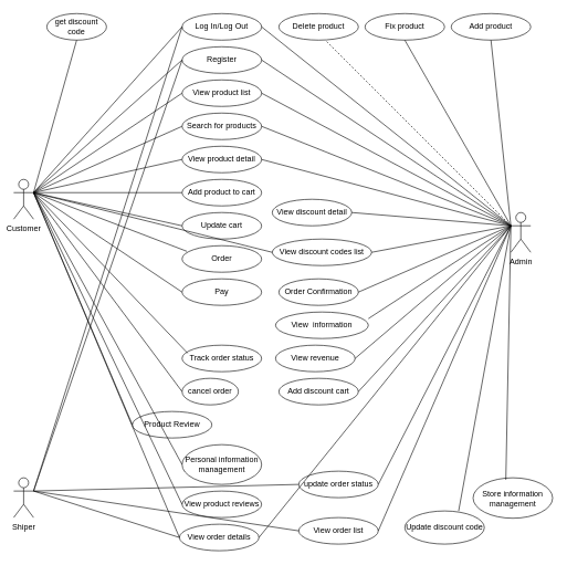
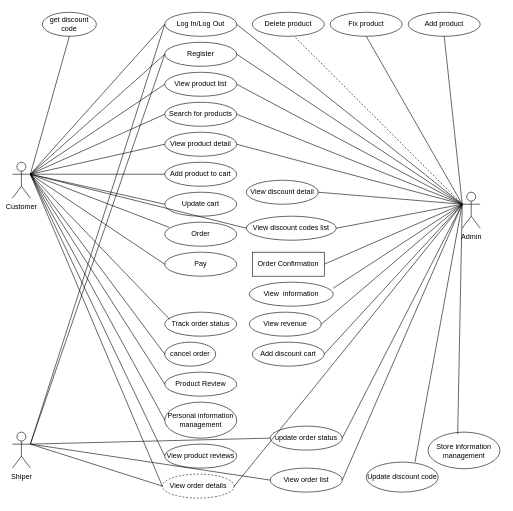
  <mxCell id="0" />
  <mxCell id="1" parent="0" />
  <mxCell id="2" value="Customer" style="shape=umlActor;verticalLabelPosition=bottom;verticalAlign=top;html=1;outlineConnect=0;" vertex="1" parent="1"><mxGeometry x="20" y="270" width="30" height="60" as="geometry" /></mxCell>
  <mxCell id="3" value="Shiper" style="shape=umlActor;verticalLabelPosition=bottom;verticalAlign=top;html=1;outlineConnect=0;" vertex="1" parent="1"><mxGeometry x="20" y="720" width="30" height="60" as="geometry" /></mxCell>
  <mxCell id="4" value="Log In/Log Out" style="ellipse;whiteSpace=wrap;html=1;" vertex="1" parent="1"><mxGeometry x="274" y="20" width="120" height="40" as="geometry" /></mxCell>
  <mxCell id="5" value="" style="endArrow=none;html=1;rounded=0;entryX=0;entryY=0.5;entryDx=0;entryDy=0;exitX=1;exitY=0.333;exitDx=0;exitDy=0;exitPerimeter=0;" edge="1" parent="1" source="2" target="4"><mxGeometry width="50" height="50" relative="1" as="geometry"><mxPoint x="56.76" y="376.58" as="sourcePoint" /><mxPoint x="274" y="33.42" as="targetPoint" /></mxGeometry></mxCell>
  <mxCell id="6" value="Register" style="ellipse;whiteSpace=wrap;html=1;" vertex="1" parent="1"><mxGeometry x="274" y="70" width="120" height="40" as="geometry" /></mxCell>
  <mxCell id="7" value="" style="endArrow=none;html=1;rounded=0;entryX=0;entryY=0.5;entryDx=0;entryDy=0;exitX=1;exitY=0.333;exitDx=0;exitDy=0;exitPerimeter=0;" edge="1" parent="1" source="2" target="6"><mxGeometry width="50" height="50" relative="1" as="geometry"><mxPoint x="56.76" y="376.58" as="sourcePoint" /><mxPoint x="270.76" y="76.58" as="targetPoint" /></mxGeometry></mxCell>
  <mxCell id="8" value="View product list" style="ellipse;whiteSpace=wrap;html=1;" vertex="1" parent="1"><mxGeometry x="274" y="120" width="120" height="40" as="geometry" /></mxCell>
  <mxCell id="9" value="" style="endArrow=none;html=1;rounded=0;entryX=0;entryY=0.5;entryDx=0;entryDy=0;exitX=1;exitY=0.333;exitDx=0;exitDy=0;exitPerimeter=0;" edge="1" parent="1" source="2" target="8"><mxGeometry width="50" height="50" relative="1" as="geometry"><mxPoint x="56.76" y="376.58" as="sourcePoint" /><mxPoint x="270.76" y="126.58" as="targetPoint" /></mxGeometry></mxCell>
  <mxCell id="10" value="Search for products" style="ellipse;whiteSpace=wrap;html=1;" vertex="1" parent="1"><mxGeometry x="274" y="170" width="120" height="40" as="geometry" /></mxCell>
  <mxCell id="11" style="edgeStyle=orthogonalEdgeStyle;rounded=0;orthogonalLoop=1;jettySize=auto;html=1;exitX=1;exitY=0.5;exitDx=0;exitDy=0;" edge="1" parent="1" source="12"><mxGeometry relative="1" as="geometry"><mxPoint x="394.143" y="239.714" as="targetPoint" /></mxGeometry></mxCell>
  <mxCell id="12" value="View product detail" style="ellipse;whiteSpace=wrap;html=1;" vertex="1" parent="1"><mxGeometry x="274" y="220" width="120" height="40" as="geometry" /></mxCell>
  <mxCell id="13" value="Add product to cart" style="ellipse;whiteSpace=wrap;html=1;" vertex="1" parent="1"><mxGeometry x="274" y="270" width="120" height="40" as="geometry" /></mxCell>
  <mxCell id="14" value="Update cart" style="ellipse;whiteSpace=wrap;html=1;" vertex="1" parent="1"><mxGeometry x="274" width="120" height="40" as="geometry" y="320" /></mxCell>
  <mxCell id="15" value="Order" style="ellipse;whiteSpace=wrap;html=1;" vertex="1" parent="1"><mxGeometry x="274" y="370" width="120" height="40" as="geometry" /></mxCell>
  <mxCell id="16" value="Pay" style="ellipse;whiteSpace=wrap;html=1;" vertex="1" parent="1"><mxGeometry x="274" y="420" width="120" height="40" as="geometry" /></mxCell>
  <mxCell id="17" value="Track order status" style="ellipse;whiteSpace=wrap;html=1;" vertex="1" parent="1"><mxGeometry x="274" y="520" width="120" height="40" as="geometry" /></mxCell>
  <mxCell id="18" value="cancel order" style="ellipse;whiteSpace=wrap;html=1;" vertex="1" parent="1"><mxGeometry x="274" y="570" width="85" height="40" as="geometry" /></mxCell>
- <mxCell id="19" value="Product Review" style="ellipse;whiteSpace=wrap;html=1;" vertex="1" parent="1"><mxGeometry x="199" y="620" width="120" height="40" as="geometry" /></mxCell>
+ <mxCell id="19" value="Product Review" style="ellipse;whiteSpace=wrap;html=1;" vertex="1" parent="1"><mxGeometry x="274" y="620" width="120" height="40" as="geometry" /></mxCell>
  <mxCell id="20" value="Personal information management" style="ellipse;whiteSpace=wrap;html=1;" vertex="1" parent="1"><mxGeometry x="274" y="670" width="120" height="60" as="geometry" /></mxCell>
  <mxCell id="21" value="" style="endArrow=none;html=1;rounded=0;entryX=0;entryY=0.5;entryDx=0;entryDy=0;exitX=1;exitY=0.333;exitDx=0;exitDy=0;exitPerimeter=0;" edge="1" parent="1" source="2" target="10"><mxGeometry width="50" height="50" relative="1" as="geometry"><mxPoint x="56.76" y="376.58" as="sourcePoint" /><mxPoint x="270.76" y="176.58" as="targetPoint" /></mxGeometry></mxCell>
  <mxCell id="22" value="" style="endArrow=none;html=1;rounded=0;entryX=0;entryY=0.5;entryDx=0;entryDy=0;exitX=1;exitY=0.333;exitDx=0;exitDy=0;exitPerimeter=0;" edge="1" parent="1" source="2" target="12"><mxGeometry width="50" height="50" relative="1" as="geometry"><mxPoint x="56.76" y="376.58" as="sourcePoint" /><mxPoint x="270.76" y="226.58" as="targetPoint" /></mxGeometry></mxCell>
  <mxCell id="23" value="" style="endArrow=none;html=1;rounded=0;exitX=1;exitY=0.333;exitDx=0;exitDy=0;exitPerimeter=0;entryX=0;entryY=0.5;entryDx=0;entryDy=0;" edge="1" parent="1" source="2" target="13"><mxGeometry width="50" height="50" relative="1" as="geometry"><mxPoint x="56.76" y="376.58" as="sourcePoint" /><mxPoint x="270.76" y="276.58" as="targetPoint" /></mxGeometry></mxCell>
  <mxCell id="24" value="" style="endArrow=none;html=1;rounded=0;entryX=0;entryY=0.5;entryDx=0;entryDy=0;exitX=1;exitY=0.333;exitDx=0;exitDy=0;exitPerimeter=0;" edge="1" parent="1" source="2" target="14"><mxGeometry width="50" height="50" relative="1" as="geometry"><mxPoint x="56.76" y="376.58" as="sourcePoint" /><mxPoint x="270.76" y="326.58" as="targetPoint" /></mxGeometry></mxCell>
  <mxCell id="25" value="" style="endArrow=none;html=1;rounded=0;entryX=0.061;entryY=0.213;entryDx=0;entryDy=0;exitX=1;exitY=0.333;exitDx=0;exitDy=0;exitPerimeter=0;entryPerimeter=0;" edge="1" parent="1" source="2" target="15"><mxGeometry width="50" height="50" relative="1" as="geometry"><mxPoint x="56.76" y="376.58" as="sourcePoint" /><mxPoint x="270.76" y="376.58" as="targetPoint" /></mxGeometry></mxCell>
  <mxCell id="26" value="" style="endArrow=none;html=1;rounded=0;entryX=0;entryY=0.5;entryDx=0;entryDy=0;exitX=1;exitY=0.333;exitDx=0;exitDy=0;exitPerimeter=0;" edge="1" parent="1" source="2" target="16"><mxGeometry width="50" height="50" relative="1" as="geometry"><mxPoint x="56.76" y="376.58" as="sourcePoint" /><mxPoint x="270.76" y="426.58" as="targetPoint" /></mxGeometry></mxCell>
  <mxCell id="27" value="" style="endArrow=none;html=1;rounded=0;exitX=0.07;exitY=0.303;exitDx=0;exitDy=0;entryX=1;entryY=0.333;entryDx=0;entryDy=0;entryPerimeter=0;exitPerimeter=0;" edge="1" parent="1" source="17" target="2"><mxGeometry width="50" height="50" relative="1" as="geometry"><mxPoint x="270.76" y="526.58" as="sourcePoint" /><mxPoint x="56.76" y="376.58" as="targetPoint" /></mxGeometry></mxCell>
  <mxCell id="28" value="" style="endArrow=none;html=1;rounded=0;entryX=0;entryY=0.5;entryDx=0;entryDy=0;exitX=1;exitY=0.333;exitDx=0;exitDy=0;exitPerimeter=0;" edge="1" parent="1" source="2" target="18"><mxGeometry width="50" height="50" relative="1" as="geometry"><mxPoint x="60" y="160" as="sourcePoint" /><mxPoint x="270.76" y="576.58" as="targetPoint" /></mxGeometry></mxCell>
  <mxCell id="29" value="" style="endArrow=none;html=1;rounded=0;entryX=0;entryY=0.5;entryDx=0;entryDy=0;exitX=1;exitY=0.333;exitDx=0;exitDy=0;exitPerimeter=0;" edge="1" parent="1" source="2" target="19"><mxGeometry width="50" height="50" relative="1" as="geometry"><mxPoint x="50" y="150" as="sourcePoint" /><mxPoint x="270.76" y="626.58" as="targetPoint" /></mxGeometry></mxCell>
  <mxCell id="30" value="" style="endArrow=none;html=1;rounded=0;entryX=0;entryY=0.5;entryDx=0;entryDy=0;exitX=1;exitY=0.333;exitDx=0;exitDy=0;exitPerimeter=0;" edge="1" parent="1" source="2" target="20"><mxGeometry width="50" height="50" relative="1" as="geometry"><mxPoint x="30" y="140" as="sourcePoint" /><mxPoint x="280" y="700" as="targetPoint" /></mxGeometry></mxCell>
  <mxCell id="31" value="View product reviews" style="ellipse;whiteSpace=wrap;html=1;" vertex="1" parent="1"><mxGeometry x="274" y="740" width="120" height="40" as="geometry" /></mxCell>
  <mxCell id="32" value="" style="endArrow=none;html=1;rounded=0;entryX=0;entryY=0.5;entryDx=0;entryDy=0;exitX=1;exitY=0.333;exitDx=0;exitDy=0;exitPerimeter=0;" edge="1" parent="1" source="2" target="31"><mxGeometry width="50" height="50" relative="1" as="geometry"><mxPoint x="30" y="140" as="sourcePoint" /><mxPoint x="270.76" y="746.58" as="targetPoint" /></mxGeometry></mxCell>
  <mxCell id="33" value="" style="endArrow=none;html=1;rounded=0;exitX=1;exitY=0.333;exitDx=0;exitDy=0;exitPerimeter=0;entryX=0;entryY=0.5;entryDx=0;entryDy=0;" edge="1" parent="1" source="3" target="4"><mxGeometry width="50" height="50" relative="1" as="geometry"><mxPoint x="490" y="430" as="sourcePoint" /><mxPoint x="450" y="280" as="targetPoint" /></mxGeometry></mxCell>
  <mxCell id="34" value="" style="endArrow=none;html=1;rounded=0;entryX=0;entryY=0.5;entryDx=0;entryDy=0;exitX=1;exitY=0.333;exitDx=0;exitDy=0;exitPerimeter=0;" edge="1" parent="1" source="3" target="6"><mxGeometry width="50" height="50" relative="1" as="geometry"><mxPoint x="490" y="430" as="sourcePoint" /><mxPoint x="540" y="380" as="targetPoint" /></mxGeometry></mxCell>
- <mxCell id="35" value="View order details" style="ellipse;whiteSpace=wrap;html=1;" vertex="1" parent="1"><mxGeometry x="270" y="790" width="120" height="40" as="geometry" /></mxCell>
+ <mxCell id="35" value="View order details" style="ellipse;whiteSpace=wrap;html=1;dashed=1;" vertex="1" parent="1"><mxGeometry x="270" y="790" width="120" height="40" as="geometry" /></mxCell>
  <mxCell id="36" value="" style="endArrow=none;html=1;rounded=0;exitX=1;exitY=0.333;exitDx=0;exitDy=0;exitPerimeter=0;entryX=0;entryY=0.5;entryDx=0;entryDy=0;" edge="1" parent="1" source="2" target="35"><mxGeometry width="50" height="50" relative="1" as="geometry"><mxPoint x="480" y="490" as="sourcePoint" /><mxPoint x="530" y="440" as="targetPoint" /></mxGeometry></mxCell>
  <mxCell id="37" value="" style="endArrow=none;html=1;rounded=0;exitX=1;exitY=0.333;exitDx=0;exitDy=0;exitPerimeter=0;entryX=0;entryY=0.5;entryDx=0;entryDy=0;" edge="1" parent="1" source="3" target="35"><mxGeometry width="50" height="50" relative="1" as="geometry"><mxPoint x="480" y="490" as="sourcePoint" /><mxPoint x="530" y="440" as="targetPoint" /></mxGeometry></mxCell>
  <mxCell id="38" value="View order list" style="ellipse;whiteSpace=wrap;html=1;" vertex="1" parent="1"><mxGeometry x="450" y="780" width="120" height="40" as="geometry" /></mxCell>
  <mxCell id="39" value="" style="endArrow=none;html=1;rounded=0;exitX=1;exitY=0.333;exitDx=0;exitDy=0;exitPerimeter=0;entryX=0;entryY=0.5;entryDx=0;entryDy=0;" edge="1" parent="1" source="3" target="38"><mxGeometry width="50" height="50" relative="1" as="geometry"><mxPoint x="480" y="520" as="sourcePoint" /><mxPoint x="530" y="470" as="targetPoint" /></mxGeometry></mxCell>
  <mxCell id="40" value="" style="endArrow=none;html=1;rounded=0;entryX=0;entryY=0.5;entryDx=0;entryDy=0;exitX=1;exitY=0.333;exitDx=0;exitDy=0;exitPerimeter=0;" edge="1" parent="1" source="3" target="64"><mxGeometry width="50" height="50" relative="1" as="geometry"><mxPoint x="50" y="740" as="sourcePoint" /><mxPoint x="540" y="420" as="targetPoint" /></mxGeometry></mxCell>
  <mxCell id="41" value="Admin" style="shape=umlActor;verticalLabelPosition=bottom;verticalAlign=top;html=1;outlineConnect=0;" vertex="1" parent="1"><mxGeometry x="770" width="30" height="60" as="geometry" y="320" /></mxCell>
  <mxCell id="42" value="Add product" style="ellipse;whiteSpace=wrap;html=1;" vertex="1" parent="1"><mxGeometry x="680" y="20" width="120" height="40" as="geometry" /></mxCell>
  <mxCell id="43" value="Fix product" style="ellipse;whiteSpace=wrap;html=1;" vertex="1" parent="1"><mxGeometry x="550" y="20" width="120" height="40" as="geometry" /></mxCell>
  <mxCell id="44" value="Delete product" style="ellipse;whiteSpace=wrap;html=1;" vertex="1" parent="1"><mxGeometry x="420" y="20" width="120" height="40" as="geometry" /></mxCell>
  <mxCell id="45" value="View discount detail" style="ellipse;whiteSpace=wrap;html=1;" vertex="1" parent="1"><mxGeometry x="410" y="300" width="120" height="40" as="geometry" /></mxCell>
  <mxCell id="46" value="View discount codes list" style="ellipse;whiteSpace=wrap;html=1;" vertex="1" parent="1"><mxGeometry x="410" y="360" width="150" height="40" as="geometry" /></mxCell>
- <mxCell id="47" value="Order Confirmation" style="ellipse;whiteSpace=wrap;html=1;" vertex="1" parent="1"><mxGeometry x="420" y="420" width="120" height="40" as="geometry" /></mxCell>
+ <mxCell id="47" value="Order Confirmation" style="whiteSpace=wrap;html=1;rounded=0;" vertex="1" parent="1"><mxGeometry x="420" y="420" width="120" height="40" as="geometry" /></mxCell>
  <mxCell id="48" value="View&amp;nbsp; information" style="ellipse;whiteSpace=wrap;html=1;" vertex="1" parent="1"><mxGeometry x="415" y="470" width="140" height="40" as="geometry" /></mxCell>
  <mxCell id="49" value="View revenue" style="ellipse;whiteSpace=wrap;html=1;" vertex="1" parent="1"><mxGeometry x="415" y="520" width="120" height="40" as="geometry" /></mxCell>
  <mxCell id="50" value="" style="endArrow=none;html=1;rounded=0;entryX=0;entryY=0.333;entryDx=0;entryDy=0;entryPerimeter=0;exitX=1;exitY=0.5;exitDx=0;exitDy=0;" edge="1" parent="1" source="12" target="41"><mxGeometry width="50" height="50" relative="1" as="geometry"><mxPoint x="600" y="420" as="sourcePoint" /><mxPoint x="880" y="320" as="targetPoint" /></mxGeometry></mxCell>
  <mxCell id="51" value="" style="endArrow=none;html=1;rounded=0;entryX=0;entryY=0.333;entryDx=0;entryDy=0;entryPerimeter=0;exitX=1;exitY=0.5;exitDx=0;exitDy=0;" edge="1" parent="1" source="4" target="41"><mxGeometry width="50" height="50" relative="1" as="geometry"><mxPoint x="490" y="440" as="sourcePoint" /><mxPoint x="770" y="340" as="targetPoint" /></mxGeometry></mxCell>
  <mxCell id="52" value="" style="endArrow=none;html=1;rounded=0;entryX=1;entryY=0.5;entryDx=0;entryDy=0;exitX=0;exitY=0.333;exitDx=0;exitDy=0;exitPerimeter=0;" edge="1" parent="1" source="41" target="6"><mxGeometry width="50" height="50" relative="1" as="geometry"><mxPoint x="770" y="340" as="sourcePoint" /><mxPoint x="540" y="330" as="targetPoint" /></mxGeometry></mxCell>
  <mxCell id="53" value="" style="endArrow=none;html=1;rounded=0;entryX=1;entryY=0.5;entryDx=0;entryDy=0;exitX=0;exitY=0.333;exitDx=0;exitDy=0;exitPerimeter=0;" edge="1" parent="1" source="41" target="8"><mxGeometry width="50" height="50" relative="1" as="geometry"><mxPoint x="490" y="380" as="sourcePoint" /><mxPoint x="540" y="330" as="targetPoint" /></mxGeometry></mxCell>
  <mxCell id="54" value="" style="endArrow=none;html=1;rounded=0;entryX=0.585;entryY=1.007;entryDx=0;entryDy=0;entryPerimeter=0;exitX=0;exitY=0.333;exitDx=0;exitDy=0;exitPerimeter=0;dashed=1;" edge="1" parent="1" source="41" target="44"><mxGeometry width="50" height="50" relative="1" as="geometry"><mxPoint x="490" y="380" as="sourcePoint" /><mxPoint x="540" y="330" as="targetPoint" /></mxGeometry></mxCell>
  <mxCell id="55" value="" style="endArrow=none;html=1;rounded=0;entryX=0.5;entryY=1;entryDx=0;entryDy=0;exitX=0;exitY=0.333;exitDx=0;exitDy=0;exitPerimeter=0;" edge="1" parent="1" source="41" target="43"><mxGeometry width="50" height="50" relative="1" as="geometry"><mxPoint x="490" y="380" as="sourcePoint" /><mxPoint x="540" y="330" as="targetPoint" /></mxGeometry></mxCell>
  <mxCell id="56" value="" style="endArrow=none;html=1;rounded=0;entryX=0.5;entryY=1;entryDx=0;entryDy=0;exitX=0;exitY=0.333;exitDx=0;exitDy=0;exitPerimeter=0;" edge="1" parent="1" source="41" target="42"><mxGeometry width="50" height="50" relative="1" as="geometry"><mxPoint x="490" y="380" as="sourcePoint" /><mxPoint x="540" y="330" as="targetPoint" /></mxGeometry></mxCell>
  <mxCell id="57" value="" style="endArrow=none;html=1;rounded=0;entryX=0;entryY=0.333;entryDx=0;entryDy=0;entryPerimeter=0;exitX=1;exitY=0.5;exitDx=0;exitDy=0;" edge="1" parent="1" source="45" target="41"><mxGeometry width="50" height="50" relative="1" as="geometry"><mxPoint x="520" y="360" as="sourcePoint" /><mxPoint x="770" y="340" as="targetPoint" /></mxGeometry></mxCell>
  <mxCell id="58" value="" style="endArrow=none;html=1;rounded=0;entryX=1;entryY=0.5;entryDx=0;entryDy=0;" edge="1" parent="1" target="46"><mxGeometry width="50" height="50" relative="1" as="geometry"><mxPoint x="770" y="340" as="sourcePoint" /><mxPoint x="570" y="310" as="targetPoint" /></mxGeometry></mxCell>
  <mxCell id="59" value="" style="endArrow=none;html=1;rounded=0;exitX=1;exitY=0.333;exitDx=0;exitDy=0;exitPerimeter=0;entryX=0;entryY=0.5;entryDx=0;entryDy=0;" edge="1" parent="1" source="2" target="46"><mxGeometry width="50" height="50" relative="1" as="geometry"><mxPoint x="520" y="360" as="sourcePoint" /><mxPoint x="570" y="310" as="targetPoint" /></mxGeometry></mxCell>
  <mxCell id="60" value="" style="endArrow=none;html=1;rounded=0;entryX=0;entryY=0.333;entryDx=0;entryDy=0;entryPerimeter=0;exitX=1;exitY=0.5;exitDx=0;exitDy=0;" edge="1" parent="1" source="47" target="41"><mxGeometry width="50" height="50" relative="1" as="geometry"><mxPoint x="530" y="450" as="sourcePoint" /><mxPoint x="580" y="400" as="targetPoint" /></mxGeometry></mxCell>
  <mxCell id="61" value="" style="endArrow=none;html=1;rounded=0;entryX=0;entryY=0.333;entryDx=0;entryDy=0;entryPerimeter=0;exitX=1;exitY=0.25;exitDx=0;exitDy=0;exitPerimeter=0;" edge="1" parent="1" source="48" target="41"><mxGeometry width="50" height="50" relative="1" as="geometry"><mxPoint x="500" y="440" as="sourcePoint" /><mxPoint x="550" y="390" as="targetPoint" /></mxGeometry></mxCell>
  <mxCell id="62" value="" style="endArrow=none;html=1;rounded=0;entryX=0;entryY=0.333;entryDx=0;entryDy=0;entryPerimeter=0;exitX=1;exitY=0.5;exitDx=0;exitDy=0;" edge="1" parent="1" source="49" target="41"><mxGeometry width="50" height="50" relative="1" as="geometry"><mxPoint x="400" y="440" as="sourcePoint" /><mxPoint x="450" y="390" as="targetPoint" /></mxGeometry></mxCell>
  <mxCell id="63" value="" style="endArrow=none;html=1;rounded=0;exitX=0;exitY=0.333;exitDx=0;exitDy=0;exitPerimeter=0;entryX=1;entryY=0.5;entryDx=0;entryDy=0;" edge="1" parent="1" source="41" target="64"><mxGeometry width="50" height="50" relative="1" as="geometry"><mxPoint x="770" y="340" as="sourcePoint" /><mxPoint x="390" y="810" as="targetPoint" /></mxGeometry></mxCell>
  <mxCell id="64" value="update order status" style="ellipse;whiteSpace=wrap;html=1;" vertex="1" parent="1"><mxGeometry x="450" y="710" width="120" height="40" as="geometry" /></mxCell>
  <mxCell id="65" value="" style="endArrow=none;html=1;rounded=0;entryX=0;entryY=0.333;entryDx=0;entryDy=0;entryPerimeter=0;exitX=1;exitY=0.5;exitDx=0;exitDy=0;" edge="1" parent="1" source="35" target="41"><mxGeometry width="50" height="50" relative="1" as="geometry"><mxPoint x="400" y="440" as="sourcePoint" /><mxPoint x="450" y="390" as="targetPoint" /></mxGeometry></mxCell>
  <mxCell id="66" value="" style="endArrow=none;html=1;rounded=0;entryX=0;entryY=0.333;entryDx=0;entryDy=0;entryPerimeter=0;exitX=1;exitY=0.5;exitDx=0;exitDy=0;" edge="1" parent="1" source="38" target="41"><mxGeometry width="50" height="50" relative="1" as="geometry"><mxPoint x="400" y="440" as="sourcePoint" /><mxPoint x="550" y="350" as="targetPoint" /></mxGeometry></mxCell>
  <mxCell id="67" value="" style="endArrow=none;html=1;rounded=0;entryX=1;entryY=0.5;entryDx=0;entryDy=0;exitX=0;exitY=0.333;exitDx=0;exitDy=0;exitPerimeter=0;" edge="1" parent="1" source="41" target="10"><mxGeometry width="50" height="50" relative="1" as="geometry"><mxPoint x="280" y="450" as="sourcePoint" /><mxPoint x="330" y="400" as="targetPoint" /></mxGeometry></mxCell>
  <mxCell id="68" value="get discount code" style="ellipse;whiteSpace=wrap;html=1;" vertex="1" parent="1"><mxGeometry x="70" y="20" width="90" height="40" as="geometry" /></mxCell>
  <mxCell id="69" value="" style="endArrow=none;html=1;rounded=0;exitX=1;exitY=0.333;exitDx=0;exitDy=0;exitPerimeter=0;entryX=0.5;entryY=1;entryDx=0;entryDy=0;" edge="1" parent="1" source="2" target="68"><mxGeometry width="50" height="50" relative="1" as="geometry"><mxPoint x="170" y="240" as="sourcePoint" /><mxPoint x="220" y="190" as="targetPoint" /></mxGeometry></mxCell>
  <mxCell id="70" value="Add discount cart" style="ellipse;whiteSpace=wrap;html=1;" vertex="1" parent="1"><mxGeometry x="420" y="570" width="120" height="40" as="geometry" /></mxCell>
  <mxCell id="71" value="" style="endArrow=none;html=1;rounded=0;entryX=0;entryY=0.333;entryDx=0;entryDy=0;entryPerimeter=0;exitX=1;exitY=0.5;exitDx=0;exitDy=0;" edge="1" parent="1" source="70" target="41"><mxGeometry width="50" height="50" relative="1" as="geometry"><mxPoint x="170" y="430" as="sourcePoint" /><mxPoint x="220" y="380" as="targetPoint" /></mxGeometry></mxCell>
  <mxCell id="72" value="Update discount code" style="ellipse;whiteSpace=wrap;html=1;" vertex="1" parent="1"><mxGeometry x="610" y="770" width="120" height="50" as="geometry" /></mxCell>
  <mxCell id="73" value="" style="endArrow=none;html=1;rounded=0;entryX=0;entryY=0.333;entryDx=0;entryDy=0;entryPerimeter=0;exitX=0.677;exitY=0;exitDx=0;exitDy=0;exitPerimeter=0;" edge="1" parent="1" source="72" target="41"><mxGeometry width="50" height="50" relative="1" as="geometry"><mxPoint x="170" y="430" as="sourcePoint" /><mxPoint x="220" y="380" as="targetPoint" /></mxGeometry></mxCell>
  <mxCell id="74" value="Store information management" style="ellipse;whiteSpace=wrap;html=1;" vertex="1" parent="1"><mxGeometry x="713" y="720" width="120" height="61" as="geometry" /></mxCell>
  <mxCell id="75" value="" style="endArrow=none;html=1;rounded=0;entryX=0;entryY=0.333;entryDx=0;entryDy=0;entryPerimeter=0;exitX=0.412;exitY=0.049;exitDx=0;exitDy=0;exitPerimeter=0;" edge="1" parent="1" source="74" target="41"><mxGeometry width="50" height="50" relative="1" as="geometry"><mxPoint x="404" y="464" as="sourcePoint" /><mxPoint x="454" y="414" as="targetPoint" /></mxGeometry></mxCell>
